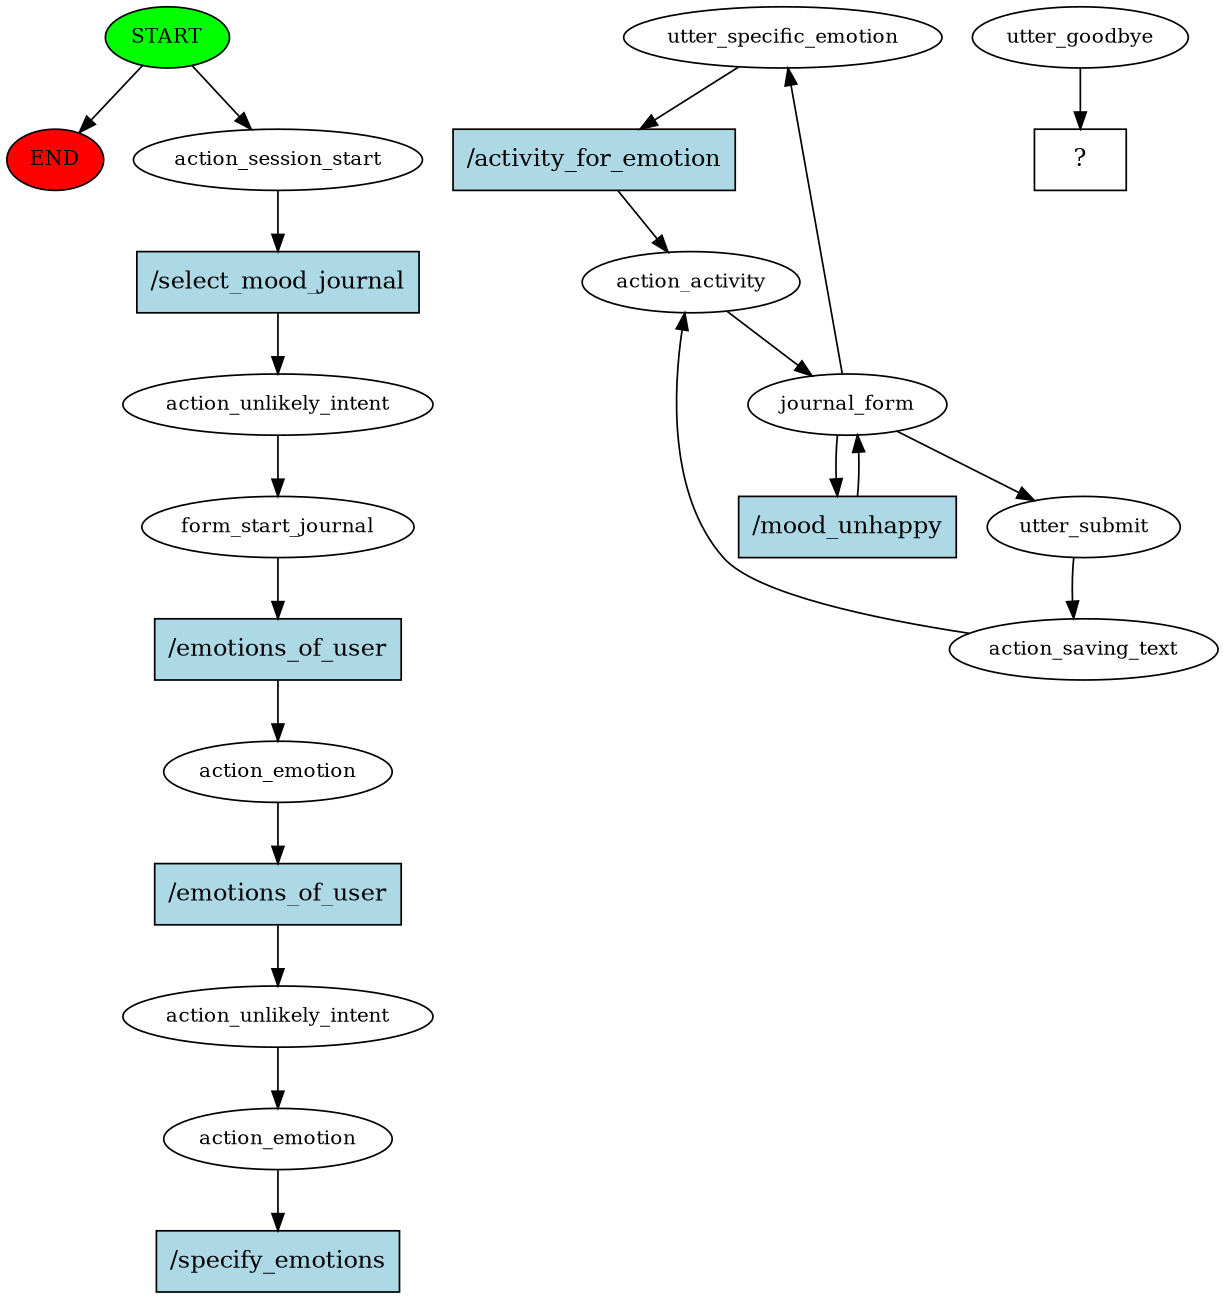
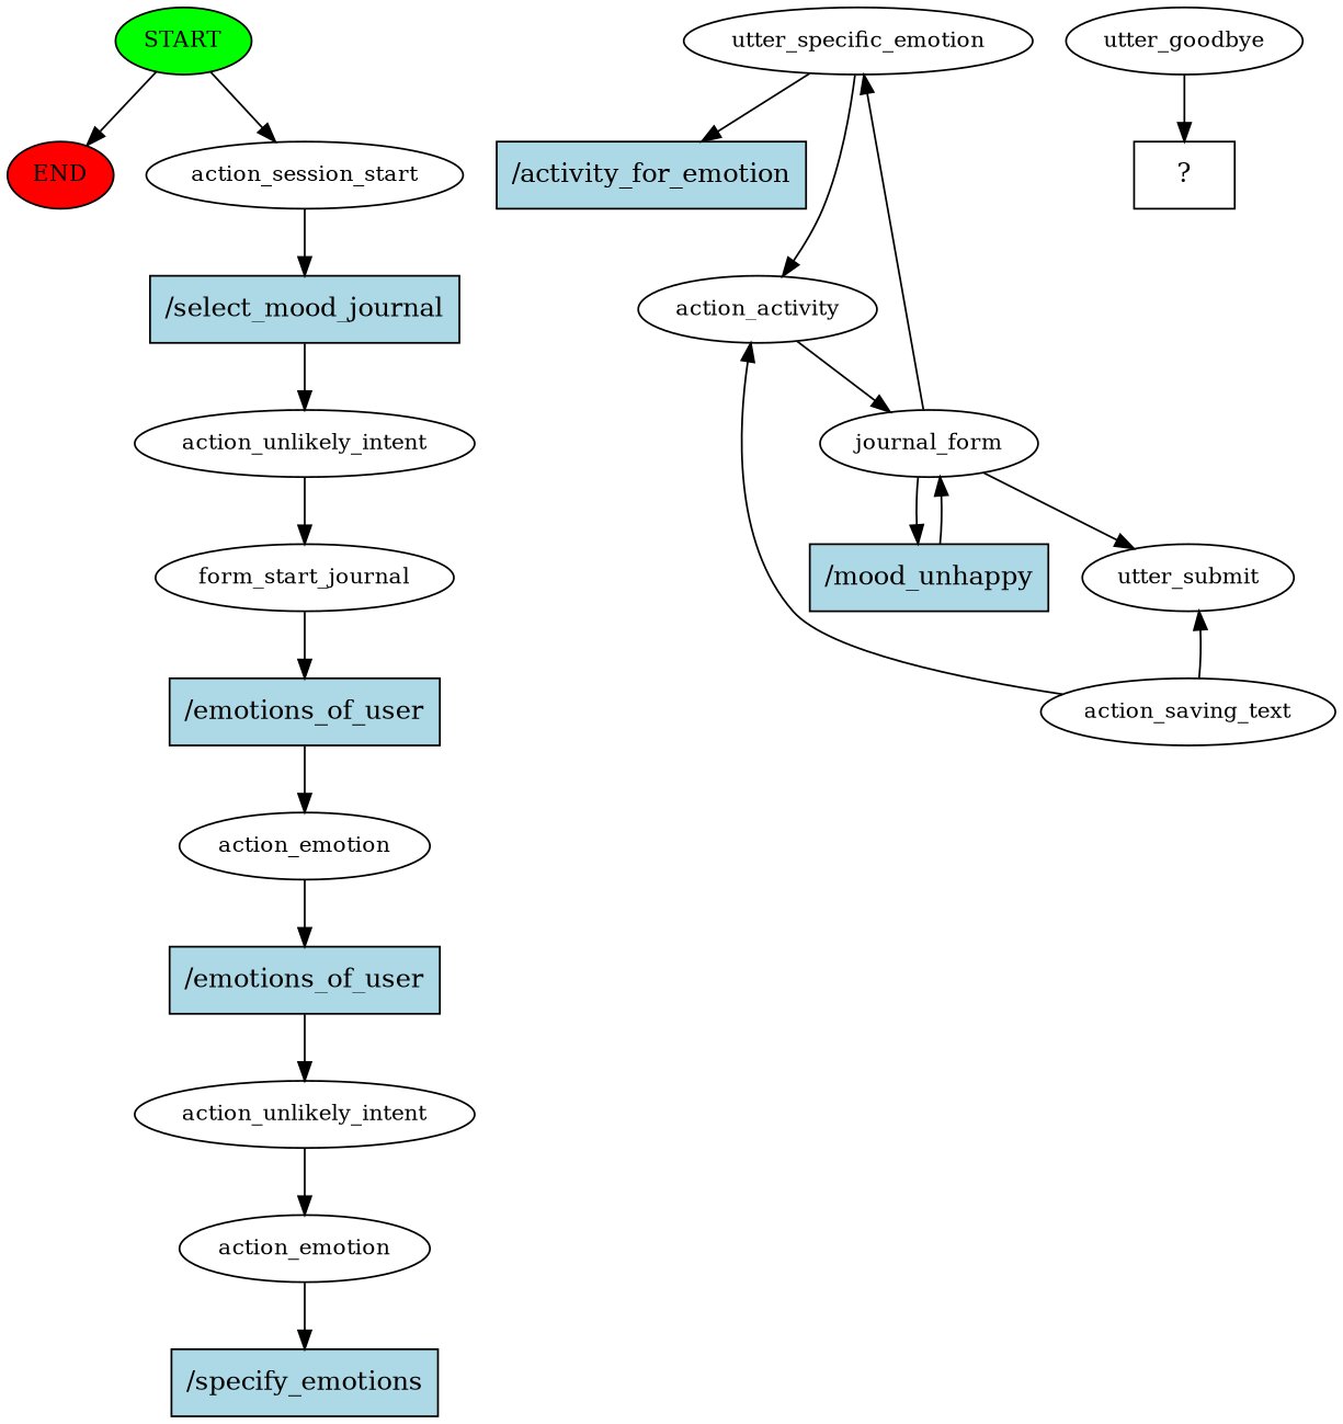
  digraph {
    node [fontsize=12]
    n1 [fillcolor=green label=START style=filled]
    n2 [fillcolor=red label=END style=filled]
    n3 [label=action_session_start]
    n4 [fillcolor=lightblue label="/select_mood_journal" shape=rect style=filled fontsize=""]
    n5 [label=action_unlikely_intent]
    n6 [label=form_start_journal]
    n7 [fillcolor=lightblue label="/emotions_of_user" shape=rect style=filled fontsize=""]
    n8 [label=action_emotion]
    n9 [fillcolor=lightblue label="/emotions_of_user" shape=rect style=filled fontsize=""]
    n10 [label=action_unlikely_intent]
    n11 [label=action_emotion]
    n12 [fillcolor=lightblue label="/specify_emotions" shape=rect style=filled fontsize=""]
    n13 [label=utter_specific_emotion]
    n14 [fillcolor=lightblue label="/activity_for_emotion" shape=rect style=filled fontsize=""]
    n15 [label=action_activity]
    n16 [label=journal_form]
    n17 [label=utter_submit]
    n18 [fillcolor=lightblue label="/mood_unhappy" shape=rect style=filled fontsize=""]
    n19 [label=action_saving_text]
    n20 [label=utter_goodbye]
    n21 [label="  ?  " shape=rect fontsize=""]
    n1 -> n2
    n1 -> n3
    n3 -> n4
    n4 -> n5
    n5 -> n6
    n6 -> n7
    n7 -> n8
    n8 -> n9
    n9 -> n10
    n10 -> n11
    n11 -> n12
    n13 -> n14
-   n14 -> n15
+   n13 -> n15
    n15 -> n16
    n16 -> n13
    n16 -> n17
    n16 -> n18
-   n17 -> n19
+   n19 -> n17
    n18 -> n16
    n19 -> n15
    n20 -> n21
  }
